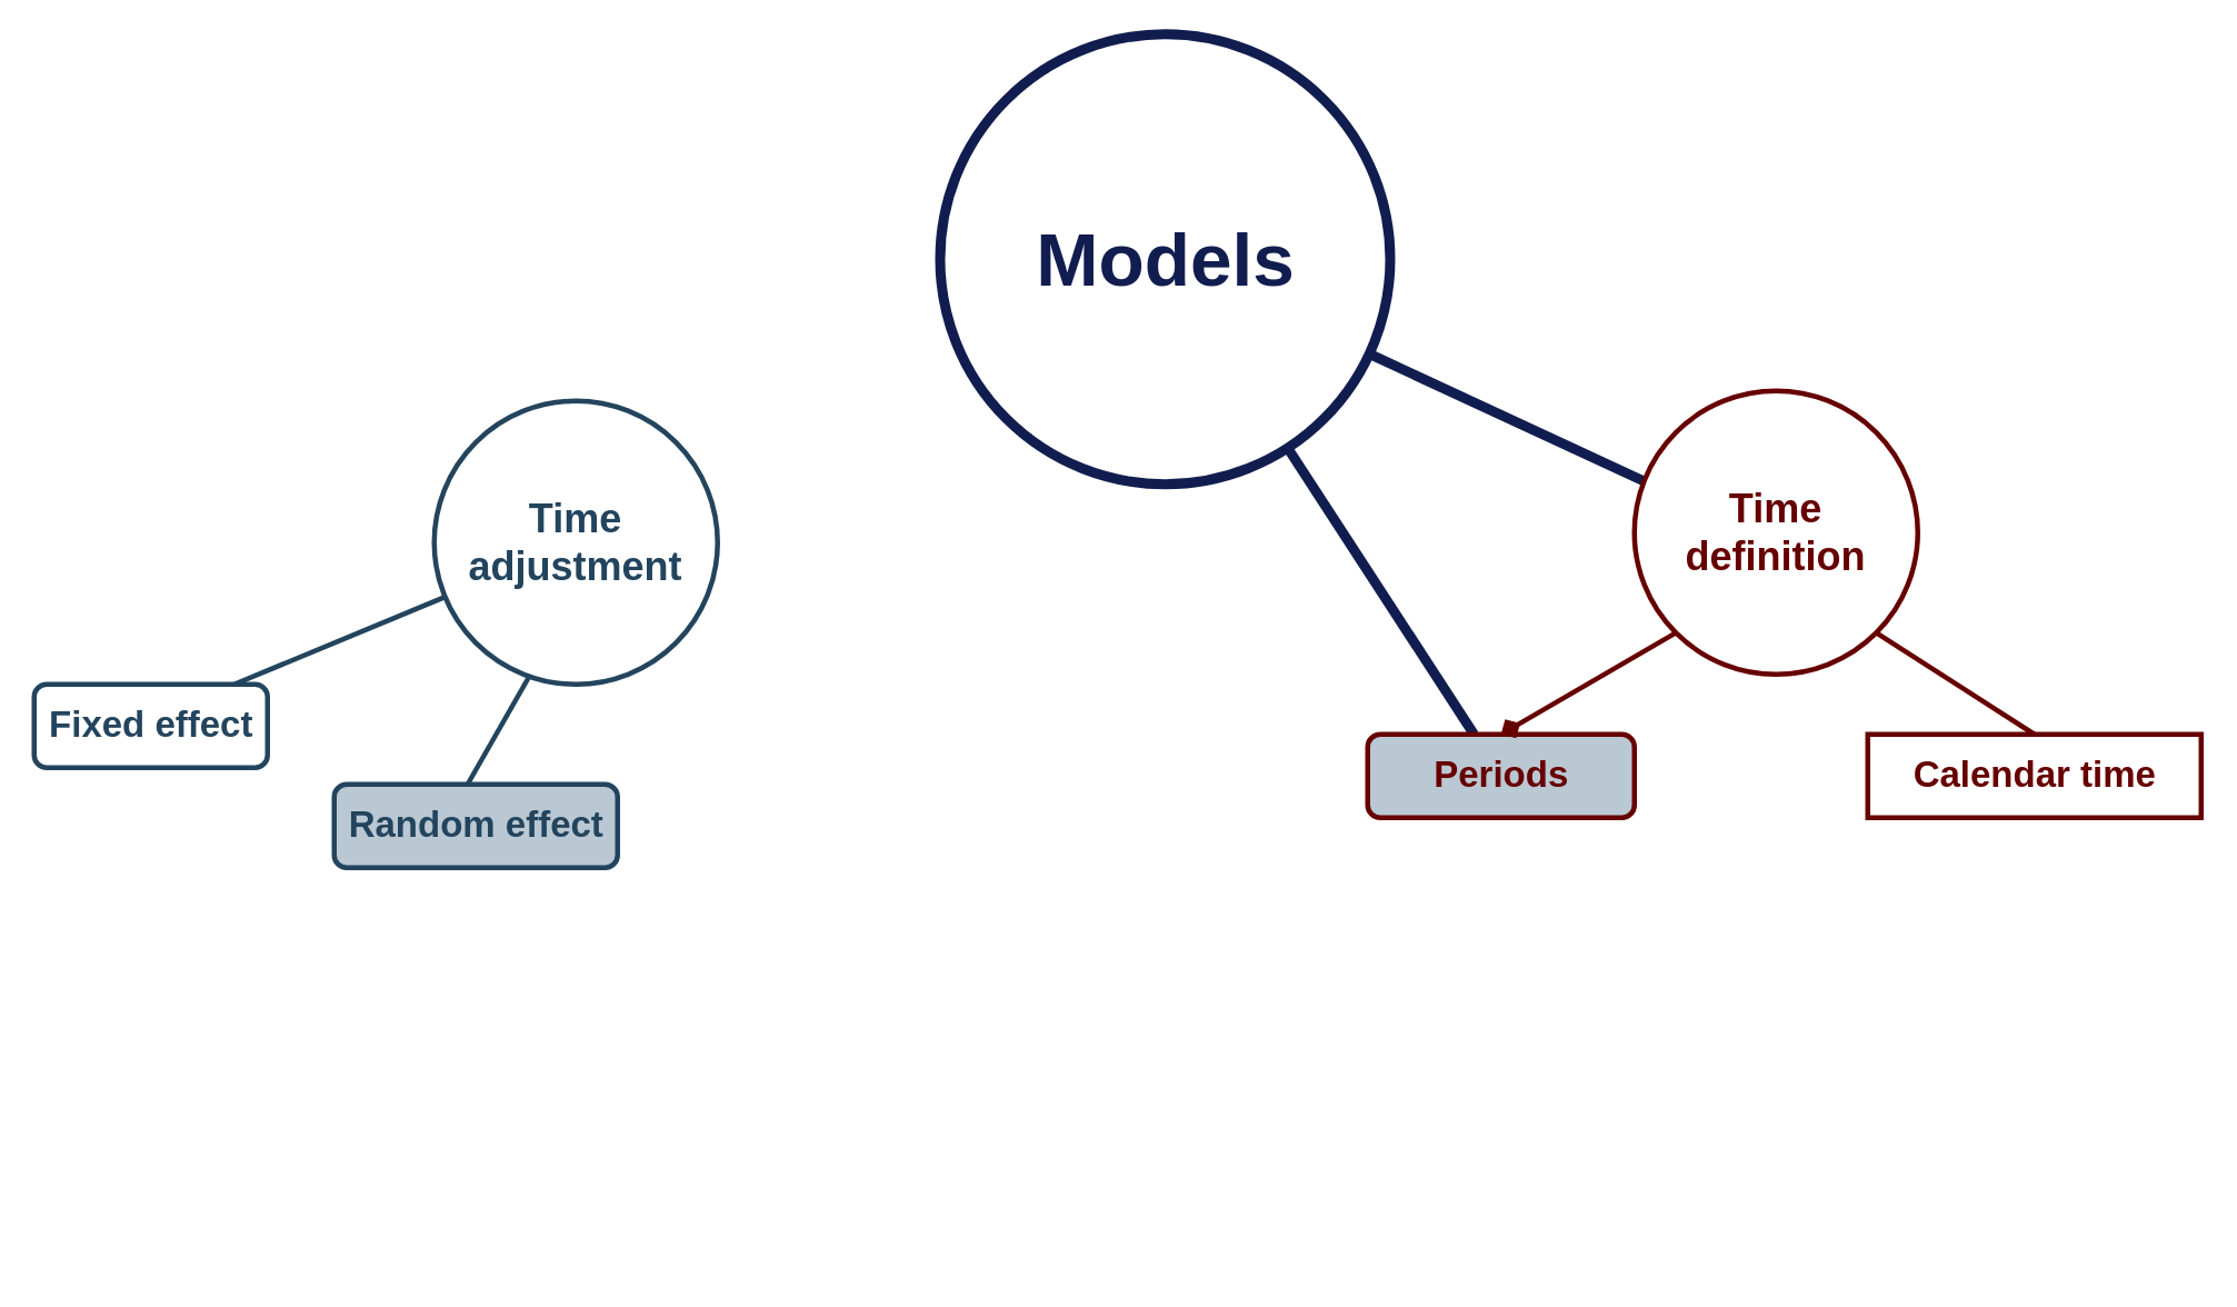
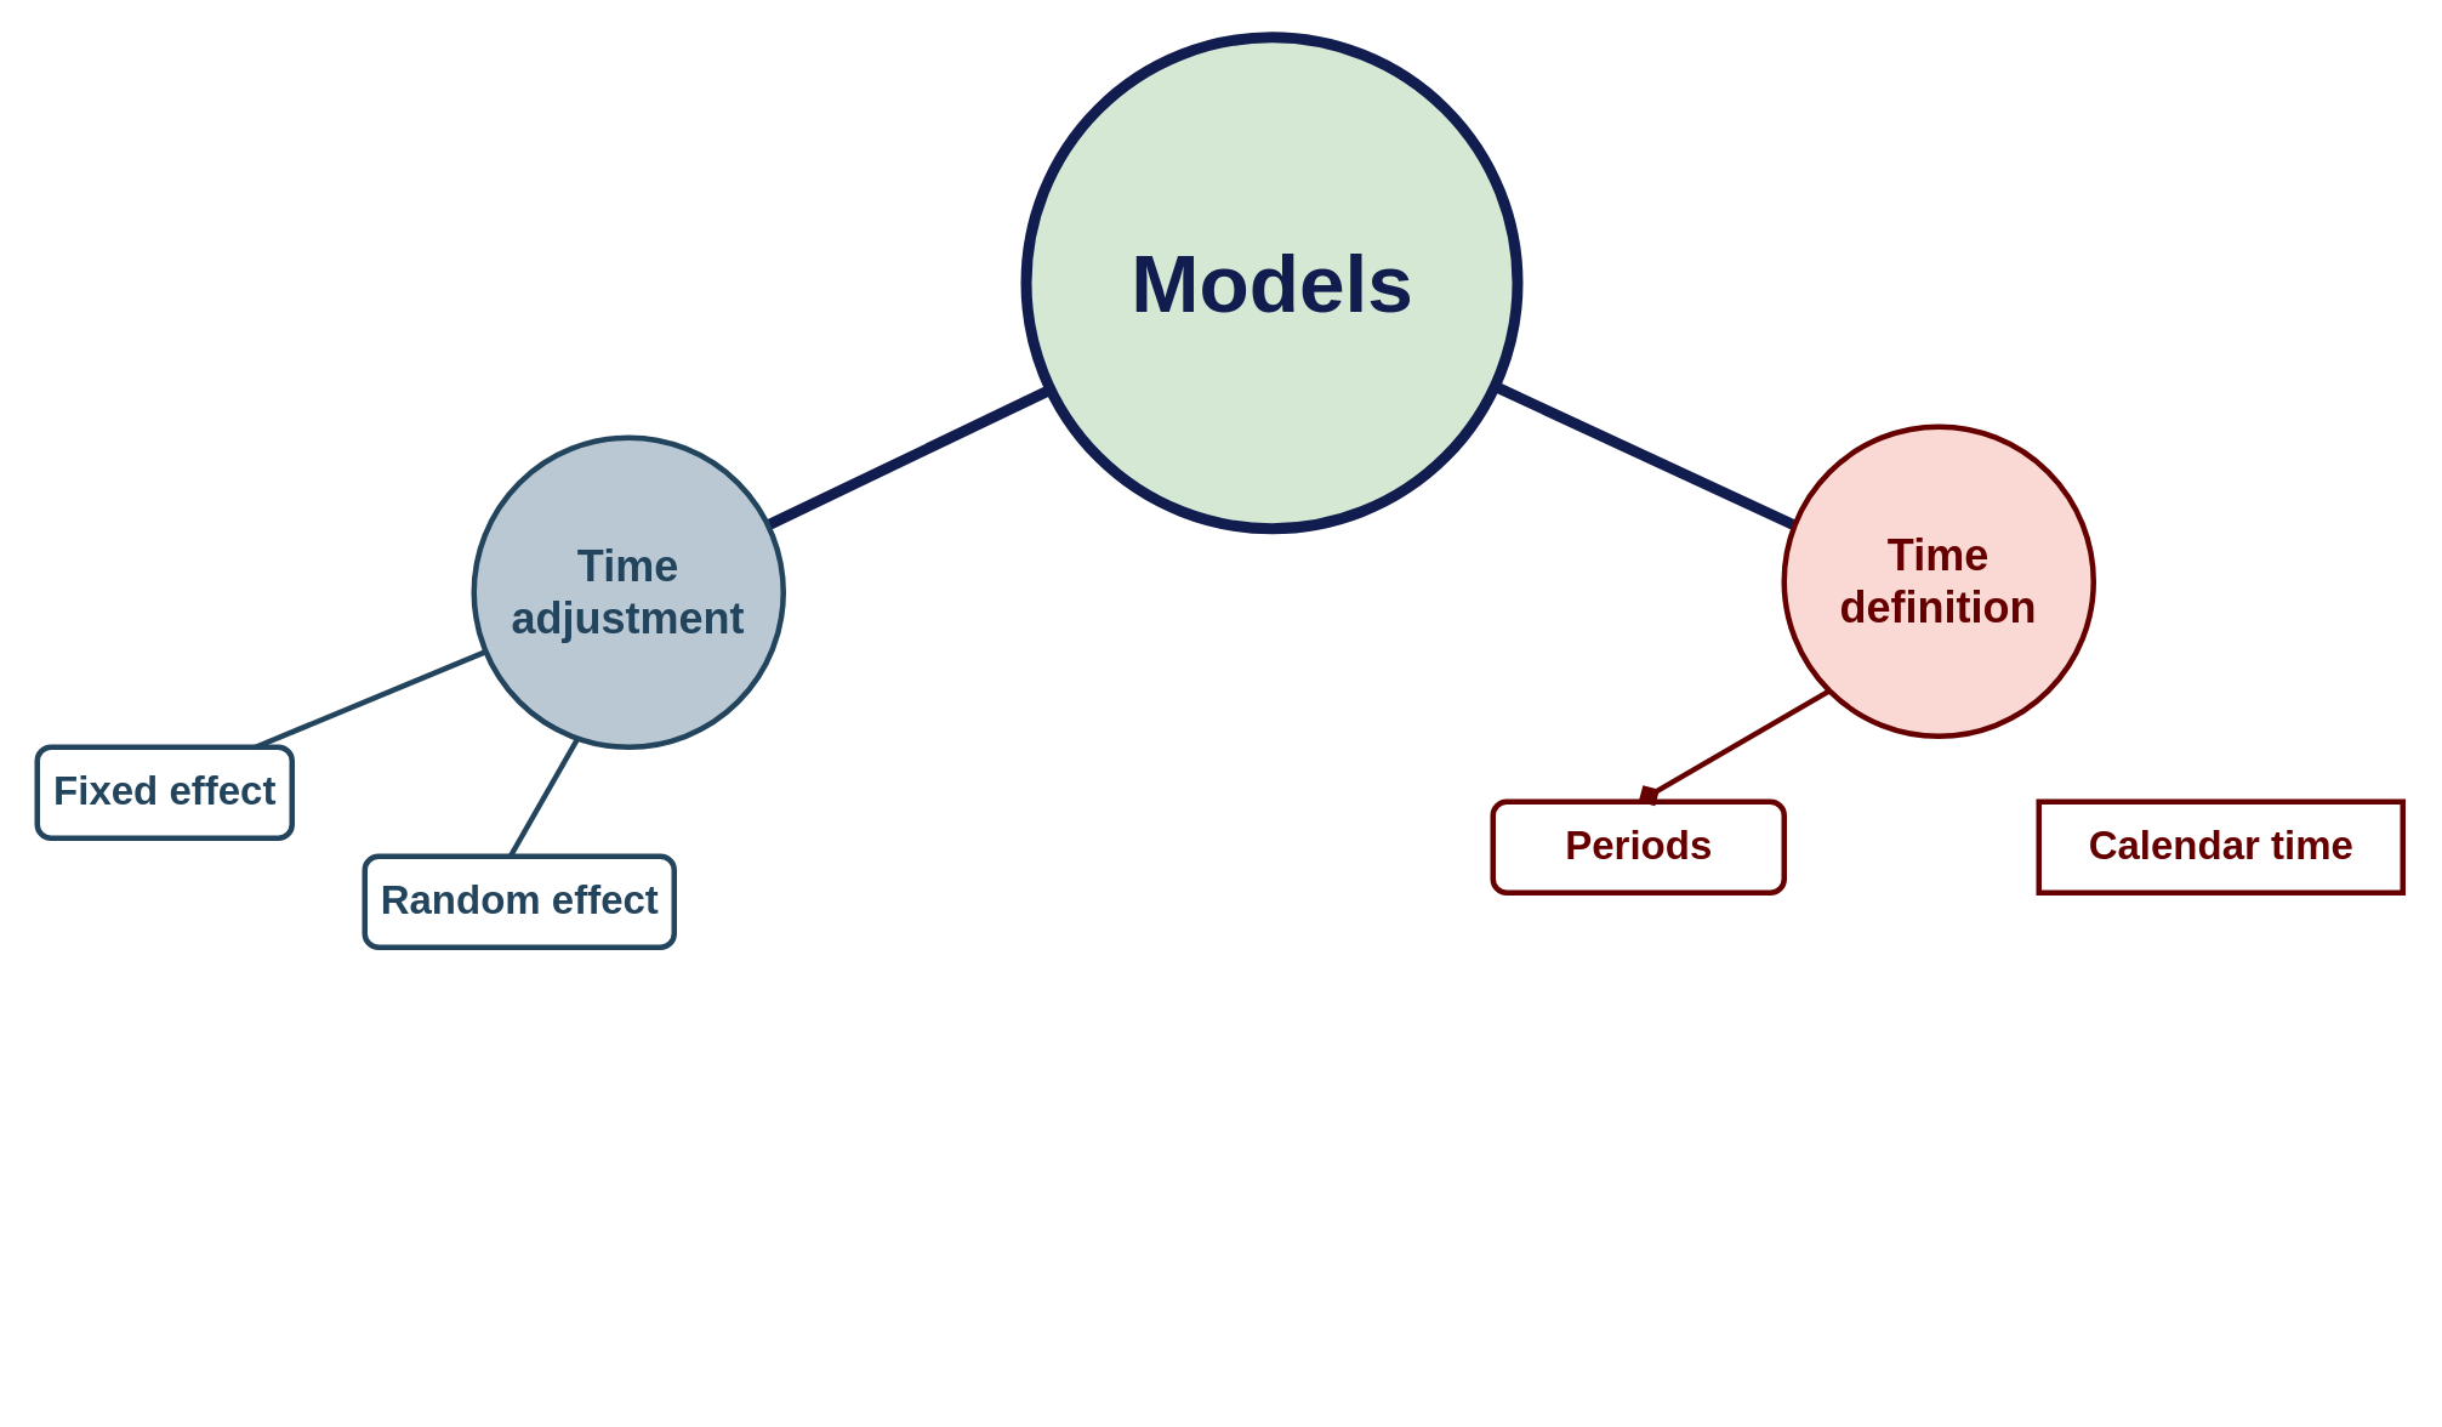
  <mxCell id="0" />
  <mxCell id="1" parent="0" />
  <mxCell id="2" value="" style="edgeStyle=none;endArrow=none;strokeWidth=6;strokeColor=#111D4F;html=1;" parent="1" source="12" edge="1"><mxGeometry x="-279" y="136.5" width="100" height="100" as="geometry"><mxPoint x="-269" y="226.5" as="sourcePoint" /><mxPoint x="987.921" y="289.17" as="targetPoint" /></mxGeometry></mxCell>
- <mxCell id="3" value="" style="edgeStyle=none;endArrow=none;strokeWidth=6;strokeColor=#111D4F;html=1;" parent="1" source="12" target="5" edge="1"><mxGeometry x="-229" y="123.81" width="100" height="100" as="geometry"><mxPoint x="627.752" y="202.684" as="sourcePoint" /><mxPoint x="-119" y="113.81" as="targetPoint" /></mxGeometry></mxCell>
+ <mxCell id="3" value="" style="edgeStyle=none;endArrow=none;strokeWidth=6;strokeColor=#111D4F;html=1;" parent="1" source="12" target="15" edge="1"><mxGeometry x="-229" y="123.81" width="100" height="100" as="geometry"><mxPoint x="627.752" y="202.684" as="sourcePoint" /><mxPoint x="-119" y="113.81" as="targetPoint" /></mxGeometry></mxCell>
  <mxCell id="4" value="&lt;font color=&quot;#660000&quot; style=&quot;font-size: 22px;&quot;&gt;&lt;b&gt;Calendar time&lt;/b&gt;&lt;/font&gt;" style="fillColor=#FFFFFF;strokeColor=#660000;strokeWidth=3;shadow=0;html=1;rounded=0;" parent="1" vertex="1"><mxGeometry x="1120" y="440" width="200" height="50" as="geometry" /></mxCell>
- <mxCell id="5" value="&lt;font color=&quot;#660000&quot; style=&quot;font-size: 22px;&quot;&gt;&lt;b&gt;Periods&lt;/b&gt;&lt;/font&gt;" style="rounded=1;fillColor=#bac8d3;strokeColor=#660000;strokeWidth=3;shadow=0;html=1;" parent="1" vertex="1"><mxGeometry x="820" y="440" width="160" height="50" as="geometry" /></mxCell>
- <mxCell id="6" value="" style="edgeStyle=none;endArrow=none;strokeWidth=3;strokeColor=#660000;html=1;exitX=1;exitY=1;exitDx=0;exitDy=0;entryX=0.5;entryY=0;entryDx=0;entryDy=0;" parent="1" source="14" target="4" edge="1"><mxGeometry x="333.5" y="-191" width="100" height="100" as="geometry"><mxPoint x="1100.565" y="402.202" as="sourcePoint" /><mxPoint x="443.5" y="-201" as="targetPoint" /></mxGeometry></mxCell>
+ <mxCell id="5" value="&lt;font color=&quot;#660000&quot; style=&quot;font-size: 22px;&quot;&gt;&lt;b&gt;Periods&lt;/b&gt;&lt;/font&gt;" style="rounded=1;fillColor=#FFFFFF;strokeColor=#660000;strokeWidth=3;shadow=0;html=1;" parent="1" vertex="1"><mxGeometry x="820" y="440" width="160" height="50" as="geometry" /></mxCell>
  <mxCell id="7" value="" style="edgeStyle=none;endArrow=diamond;strokeWidth=3;strokeColor=#660000;html=1;exitX=0;exitY=1;exitDx=0;exitDy=0;entryX=0.5;entryY=0;entryDx=0;entryDy=0;" parent="1" source="14" target="5" edge="1"><mxGeometry x="333.5" y="-191" width="100" height="100" as="geometry"><mxPoint x="1033.991" y="404.142" as="sourcePoint" /><mxPoint x="443.5" y="-201" as="targetPoint" /></mxGeometry></mxCell>
  <mxCell id="8" value="&lt;font color=&quot;#23445d&quot; size=&quot;1&quot; style=&quot;&quot;&gt;&lt;b style=&quot;font-size: 22px;&quot;&gt;Fixed effect&lt;/b&gt;&lt;/font&gt;" style="rounded=1;fillColor=#FFFFFF;strokeColor=#23445D;strokeWidth=3;shadow=0;html=1;fontColor=#FFFFFF;" parent="1" vertex="1"><mxGeometry x="20" y="410" width="140" height="50" as="geometry" /></mxCell>
- <mxCell id="9" value="&lt;font color=&quot;#23445d&quot; style=&quot;font-size: 22px;&quot;&gt;&lt;b&gt;Random effect&lt;/b&gt;&lt;/font&gt;" style="rounded=1;fillColor=#bac8d3;strokeColor=#23445D;strokeWidth=3;shadow=0;html=1;fontColor=#FFFFFF;" parent="1" vertex="1"><mxGeometry x="200" y="470" width="170" height="50" as="geometry" /></mxCell>
+ <mxCell id="9" value="&lt;font color=&quot;#23445d&quot; style=&quot;font-size: 22px;&quot;&gt;&lt;b&gt;Random effect&lt;/b&gt;&lt;/font&gt;" style="rounded=1;fillColor=#FFFFFF;strokeColor=#23445D;strokeWidth=3;shadow=0;html=1;fontColor=#FFFFFF;" parent="1" vertex="1"><mxGeometry x="200" y="470" width="170" height="50" as="geometry" /></mxCell>
  <mxCell id="10" value="" style="edgeStyle=none;endArrow=none;strokeWidth=3;strokeColor=#23445d;html=1;fillColor=#bac8d3;" parent="1" source="15" edge="1"><mxGeometry x="-81.5" y="-91.19" width="100" height="100" as="geometry"><mxPoint x="-71.5" y="-1.19" as="sourcePoint" /><mxPoint x="140" y="410" as="targetPoint" /></mxGeometry></mxCell>
  <mxCell id="11" value="" style="edgeStyle=none;endArrow=none;strokeWidth=3;strokeColor=#23445D;html=1;" parent="1" edge="1"><mxGeometry x="-81.5" y="-91.19" width="100" height="100" as="geometry"><mxPoint x="320" y="400" as="sourcePoint" /><mxPoint x="280" y="470" as="targetPoint" /></mxGeometry></mxCell>
- <mxCell id="12" value="&lt;font color=&quot;#111d4f&quot; style=&quot;font-size: 45px;&quot;&gt;Models&lt;/font&gt;" style="ellipse;whiteSpace=wrap;html=1;shadow=0;fontFamily=Helvetica;fontSize=30;align=center;strokeColor=#111D4F;strokeWidth=6;fillColor=#FFFFFF;fontStyle=1;sketch=0;fontColor=#333333;" parent="1" vertex="1"><mxGeometry x="563.5" y="20" width="270" height="270" as="geometry" /></mxCell>
+ <mxCell id="12" value="&lt;font color=&quot;#111d4f&quot; style=&quot;font-size: 45px;&quot;&gt;Models&lt;/font&gt;" style="ellipse;whiteSpace=wrap;html=1;shadow=0;fontFamily=Helvetica;fontSize=30;align=center;strokeColor=#111D4F;strokeWidth=6;fillColor=#d5e8d4;fontStyle=1;sketch=0;fontColor=#333333;" parent="1" vertex="1"><mxGeometry x="563.5" y="20" width="270" height="270" as="geometry" /></mxCell>
  <mxCell id="13" style="edgeStyle=none;rounded=0;html=1;exitX=0.5;exitY=1;endArrow=none;endFill=0;jettySize=auto;orthogonalLoop=1;strokeColor=#736CA8;strokeWidth=2;fillColor=#64bbe2;fontSize=20;fontColor=#23445D;" parent="1" edge="1"><mxGeometry relative="1" as="geometry"><mxPoint x="147" y="761.5" as="sourcePoint" /><mxPoint x="147" y="761.5" as="targetPoint" /></mxGeometry></mxCell>
- <mxCell id="14" value="&lt;b&gt;&lt;font color=&quot;#660000&quot; style=&quot;font-size: 24px;&quot;&gt;Time definition&lt;/font&gt;&lt;/b&gt;" style="ellipse;whiteSpace=wrap;html=1;shadow=0;fontFamily=Helvetica;fontSize=20;align=center;strokeWidth=3;fillColor=#ffffff;strokeColor=#660000;" vertex="1" parent="1"><mxGeometry x="980" y="234" width="170" height="170" as="geometry" /></mxCell>
- <mxCell id="15" value="&lt;b&gt;&lt;font color=&quot;#23445d&quot; style=&quot;font-size: 24px;&quot;&gt;Time adjustment&lt;/font&gt;&lt;/b&gt;" style="ellipse;whiteSpace=wrap;html=1;shadow=0;fontFamily=Helvetica;fontSize=20;align=center;strokeWidth=3;fillColor=#ffffff;strokeColor=#23445d;" parent="1" vertex="1"><mxGeometry x="260" y="240" width="170" height="170" as="geometry" /></mxCell>
+ <mxCell id="14" value="&lt;b&gt;&lt;font color=&quot;#660000&quot; style=&quot;font-size: 24px;&quot;&gt;Time definition&lt;/font&gt;&lt;/b&gt;" style="ellipse;whiteSpace=wrap;html=1;shadow=0;fontFamily=Helvetica;fontSize=20;align=center;strokeWidth=3;fillColor=#fad9d5;strokeColor=#660000;" vertex="1" parent="1"><mxGeometry x="980" y="234" width="170" height="170" as="geometry" /></mxCell>
+ <mxCell id="15" value="&lt;b&gt;&lt;font color=&quot;#23445d&quot; style=&quot;font-size: 24px;&quot;&gt;Time adjustment&lt;/font&gt;&lt;/b&gt;" style="ellipse;whiteSpace=wrap;html=1;shadow=0;fontFamily=Helvetica;fontSize=20;align=center;strokeWidth=3;fillColor=#bac8d3;strokeColor=#23445d;" parent="1" vertex="1"><mxGeometry x="260" y="240" width="170" height="170" as="geometry" /></mxCell>
